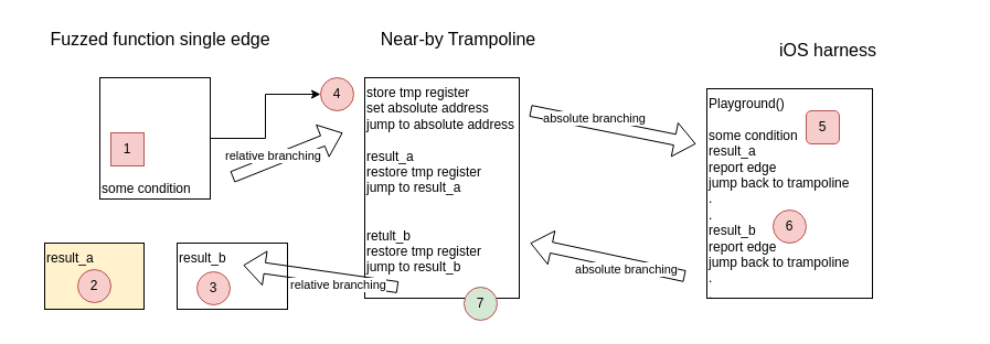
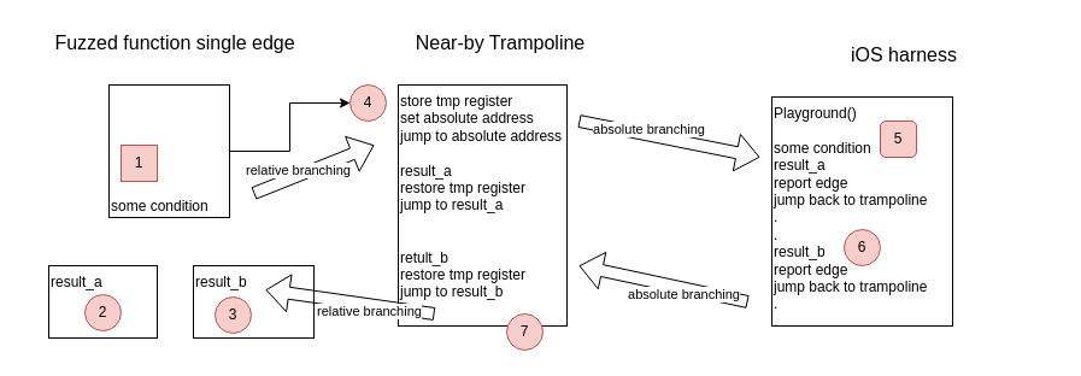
  <mxCell id="0" />
  <mxCell id="1" parent="0" />
  <mxCell id="2" style="edgeStyle=orthogonalEdgeStyle;rounded=0;orthogonalLoop=1;jettySize=auto;html=1;" parent="1" source="3" target="12" edge="1"><mxGeometry relative="1" as="geometry" /></mxCell>
  <mxCell id="3" value="some condition" style="rounded=0;whiteSpace=wrap;html=1;align=left;verticalAlign=bottom;" parent="1" vertex="1"><mxGeometry x="90" y="70" width="100" height="110" as="geometry" /></mxCell>
- <mxCell id="4" value="result_a" style="rounded=0;whiteSpace=wrap;html=1;align=left;verticalAlign=top;fillColor=#fff2cc;" parent="1" vertex="1"><mxGeometry x="40" y="220" width="90" height="60" as="geometry" /></mxCell>
+ <mxCell id="4" value="result_a" style="rounded=0;whiteSpace=wrap;html=1;align=left;verticalAlign=top;" parent="1" vertex="1"><mxGeometry x="40" y="220" width="90" height="60" as="geometry" /></mxCell>
  <mxCell id="5" value="&lt;div&gt;result_b&lt;/div&gt;" style="rounded=0;whiteSpace=wrap;html=1;align=left;verticalAlign=top;" parent="1" vertex="1"><mxGeometry x="160" y="220" width="100" height="60" as="geometry" /></mxCell>
  <mxCell id="6" value="Playground()&lt;div&gt;&lt;br&gt;&lt;/div&gt;&lt;div&gt;&lt;span style=&quot;background-color: transparent; color: light-dark(rgb(0, 0, 0), rgb(255, 255, 255));&quot;&gt;some condition&lt;/span&gt;&lt;/div&gt;&lt;div&gt;result_a&lt;/div&gt;&lt;div&gt;report edge&lt;/div&gt;&lt;div&gt;jump back to trampoline&lt;/div&gt;&lt;div&gt;.&lt;/div&gt;&lt;div&gt;.&lt;/div&gt;&lt;div&gt;result_b&lt;/div&gt;&lt;div&gt;report edge&lt;/div&gt;&lt;div&gt;jump back to trampoline&lt;/div&gt;&lt;div&gt;.&lt;/div&gt;&lt;div&gt;.&lt;/div&gt;&lt;div&gt;&lt;br&gt;&lt;/div&gt;" style="rounded=0;whiteSpace=wrap;html=1;align=left;verticalAlign=top;" parent="1" vertex="1"><mxGeometry x="640" y="80" width="150" height="190" as="geometry" /></mxCell>
  <mxCell id="7" value="&lt;font style=&quot;font-size: 16px;&quot;&gt;Fuzzed function single edge&lt;/font&gt;" style="text;html=1;align=center;verticalAlign=middle;whiteSpace=wrap;rounded=0;" parent="1" vertex="1"><mxGeometry x="20" y="20" width="250" height="30" as="geometry" /></mxCell>
  <mxCell id="8" value="&lt;font style=&quot;font-size: 16px;&quot;&gt;iOS harness&lt;/font&gt;" style="text;html=1;align=center;verticalAlign=middle;whiteSpace=wrap;rounded=0;" parent="1" vertex="1"><mxGeometry x="625" y="30" width="250" height="30" as="geometry" /></mxCell>
  <mxCell id="9" value="1" style="whiteSpace=wrap;html=1;aspect=fixed;fillColor=#f8cecc;strokeColor=#b85450;rounded=0;" parent="1" vertex="1"><mxGeometry x="100" y="120" width="30" height="30" as="geometry" /></mxCell>
  <mxCell id="10" value="2" style="ellipse;whiteSpace=wrap;html=1;aspect=fixed;fillColor=#f8cecc;strokeColor=#b85450;" parent="1" vertex="1"><mxGeometry x="70" y="244" width="30" height="30" as="geometry" /></mxCell>
  <mxCell id="11" value="3" style="ellipse;whiteSpace=wrap;html=1;aspect=fixed;fillColor=#f8cecc;strokeColor=#b85450;" parent="1" vertex="1"><mxGeometry x="178" y="246" width="30" height="30" as="geometry" /></mxCell>
  <mxCell id="12" value="4" style="ellipse;whiteSpace=wrap;html=1;aspect=fixed;fillColor=#f8cecc;strokeColor=#b85450;" parent="1" vertex="1"><mxGeometry x="290" y="70" width="30" height="30" as="geometry" /></mxCell>
  <mxCell id="13" value="5" style="whiteSpace=wrap;html=1;aspect=fixed;fillColor=#f8cecc;strokeColor=#b85450;rounded=1;" parent="1" vertex="1"><mxGeometry x="730" y="100" width="30" height="30" as="geometry" /></mxCell>
  <mxCell id="14" value="store tmp register&lt;div&gt;set absolute address&lt;/div&gt;&lt;div&gt;jump to absolute address&lt;/div&gt;&lt;div&gt;&lt;br&gt;&lt;/div&gt;&lt;div&gt;result_a&lt;/div&gt;&lt;div&gt;restore tmp register&lt;/div&gt;&lt;div&gt;jump to result_a&lt;/div&gt;&lt;div&gt;&lt;br&gt;&lt;/div&gt;&lt;div&gt;&lt;br&gt;&lt;/div&gt;&lt;div&gt;retult_b&lt;/div&gt;&lt;div&gt;restore tmp register&lt;/div&gt;&lt;div&gt;jump to result_b&lt;/div&gt;" style="rounded=0;whiteSpace=wrap;html=1;align=left;verticalAlign=top;" vertex="1" parent="1"><mxGeometry x="330" y="70" width="140" height="200" as="geometry" /></mxCell>
  <mxCell id="15" value="&lt;font style=&quot;font-size: 16px;&quot;&gt;Near-by Trampoline&lt;/font&gt;" style="text;html=1;align=center;verticalAlign=middle;whiteSpace=wrap;rounded=0;" vertex="1" parent="1"><mxGeometry x="290" y="20" width="250" height="30" as="geometry" /></mxCell>
  <mxCell id="16" value="6" style="ellipse;whiteSpace=wrap;html=1;aspect=fixed;fillColor=#f8cecc;strokeColor=#b85450;" vertex="1" parent="1"><mxGeometry x="700" y="190" width="30" height="30" as="geometry" /></mxCell>
- <mxCell id="17" value="7" style="ellipse;whiteSpace=wrap;html=1;aspect=fixed;fillColor=#d5e8d4;strokeColor=#b85450;" vertex="1" parent="1"><mxGeometry x="420" y="260" width="30" height="30" as="geometry" /></mxCell>
+ <mxCell id="17" value="7" style="ellipse;whiteSpace=wrap;html=1;aspect=fixed;fillColor=#f8cecc;strokeColor=#b85450;" vertex="1" parent="1"><mxGeometry x="420" y="260" width="30" height="30" as="geometry" /></mxCell>
  <mxCell id="18" value="" style="shape=flexArrow;endArrow=classic;html=1;rounded=0;" edge="1" parent="1"><mxGeometry width="50" height="50" relative="1" as="geometry"><mxPoint x="210" y="160" as="sourcePoint" /><mxPoint x="310" y="120" as="targetPoint" /></mxGeometry></mxCell>
  <mxCell id="19" value="relative branching" style="edgeLabel;html=1;align=center;verticalAlign=middle;resizable=0;points=[];" vertex="1" connectable="0" parent="18"><mxGeometry x="-0.24" y="5" relative="1" as="geometry"><mxPoint as="offset" /></mxGeometry></mxCell>
  <mxCell id="20" value="" style="shape=flexArrow;endArrow=classic;html=1;rounded=0;" edge="1" parent="1"><mxGeometry width="50" height="50" relative="1" as="geometry"><mxPoint x="480" y="100" as="sourcePoint" /><mxPoint x="630" y="130" as="targetPoint" /></mxGeometry></mxCell>
  <mxCell id="21" value="absolute branching" style="edgeLabel;html=1;align=center;verticalAlign=middle;resizable=0;points=[];" vertex="1" connectable="0" parent="20"><mxGeometry x="-0.24" y="5" relative="1" as="geometry"><mxPoint as="offset" /></mxGeometry></mxCell>
  <mxCell id="22" value="" style="shape=flexArrow;endArrow=classic;html=1;rounded=0;" edge="1" parent="1"><mxGeometry width="50" height="50" relative="1" as="geometry"><mxPoint x="620" y="250" as="sourcePoint" /><mxPoint x="480" y="220" as="targetPoint" /></mxGeometry></mxCell>
  <mxCell id="23" value="absolute branching" style="edgeLabel;html=1;align=center;verticalAlign=middle;resizable=0;points=[];" vertex="1" connectable="0" parent="22"><mxGeometry x="-0.24" y="5" relative="1" as="geometry"><mxPoint as="offset" /></mxGeometry></mxCell>
  <mxCell id="24" value="" style="shape=flexArrow;endArrow=classic;html=1;rounded=0;" edge="1" parent="1"><mxGeometry width="50" height="50" relative="1" as="geometry"><mxPoint x="360" y="260" as="sourcePoint" /><mxPoint x="220" y="240" as="targetPoint" /></mxGeometry></mxCell>
  <mxCell id="25" value="relative branching" style="edgeLabel;html=1;align=center;verticalAlign=middle;resizable=0;points=[];" vertex="1" connectable="0" parent="24"><mxGeometry x="-0.24" y="5" relative="1" as="geometry"><mxPoint as="offset" /></mxGeometry></mxCell>
